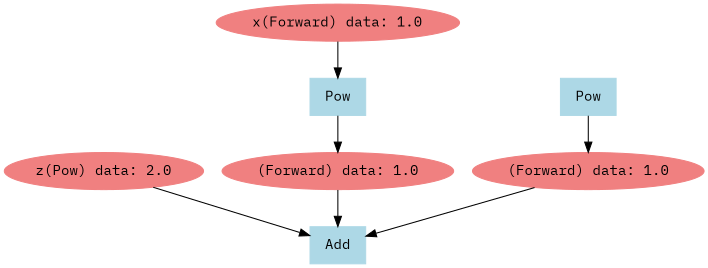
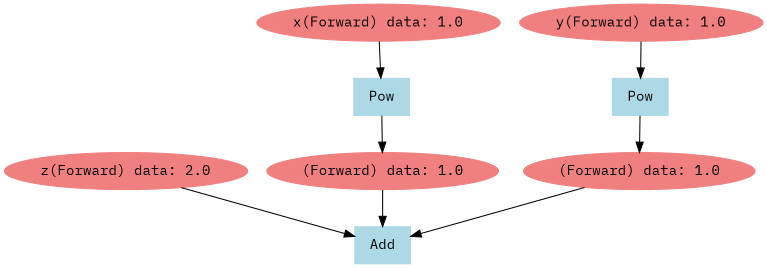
  digraph {
    fontname="IBM Plex Mono"
    node [color=lightcoral fontname="IBM Plex Mono" style=filled]
    edge [fontname="IBM Plex Mono"]
-   n1 [label="z(Pow) data: 2.0"]
+   n1 [label="z(Forward) data: 2.0"]
    n2 [color=lightblue label=Add shape=box]
    n3 [label="(Forward) data: 1.0"]
    n4 [label="(Forward) data: 1.0"]
    n5 [color=lightblue label=Pow shape=box]
+   n6 [label="y(Forward) data: 1.0"]
    n7 [color=lightblue label=Pow shape=box]
    n8 [label="x(Forward) data: 1.0"]
    n1 -> n2
    n3 -> n2
    n4 -> n2
    n5 -> n4
+   n6 -> n5
    n7 -> n3
    n8 -> n7
  }
